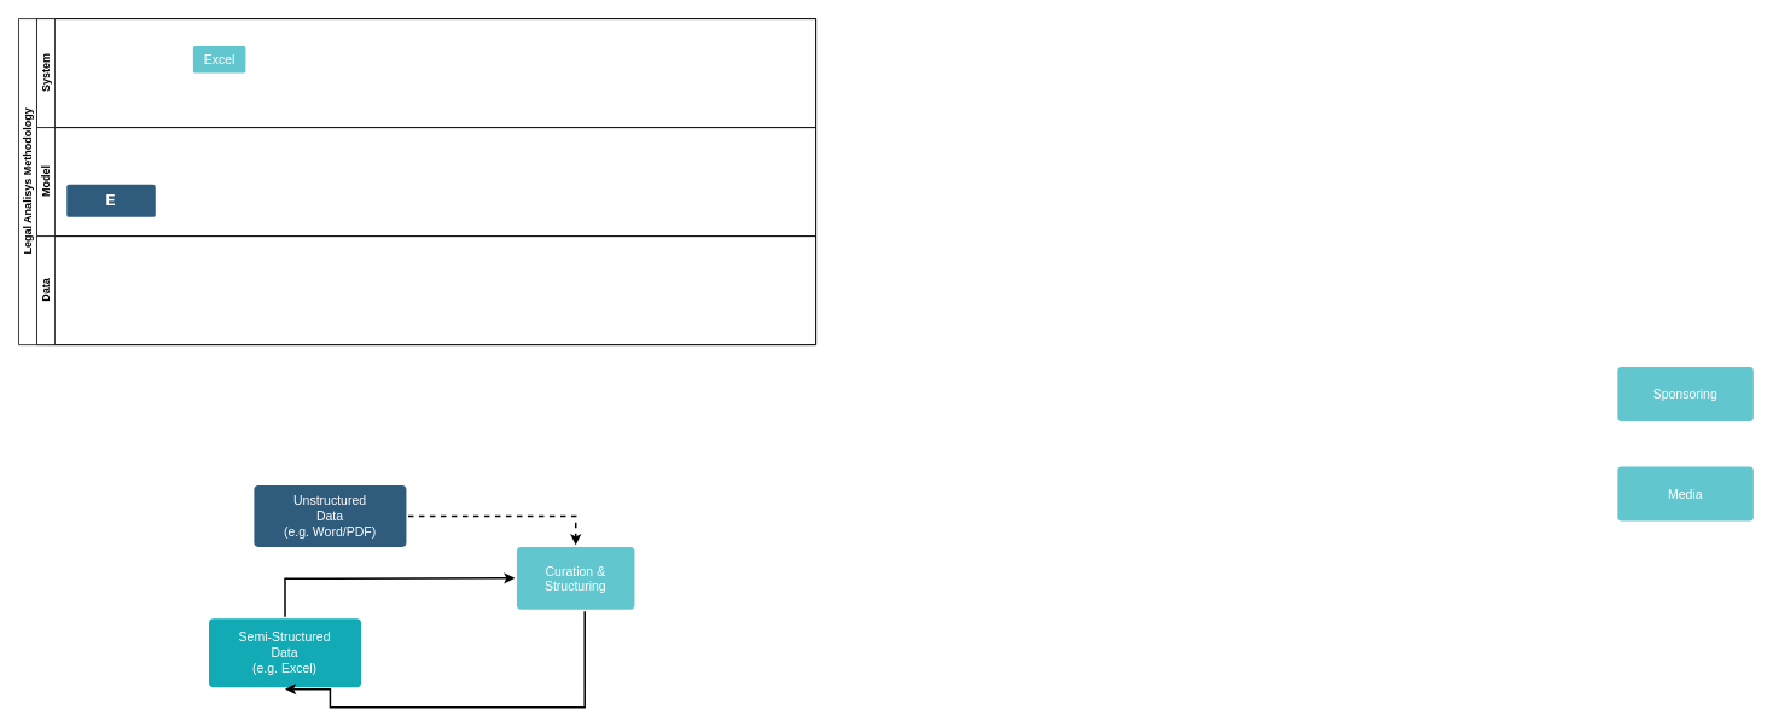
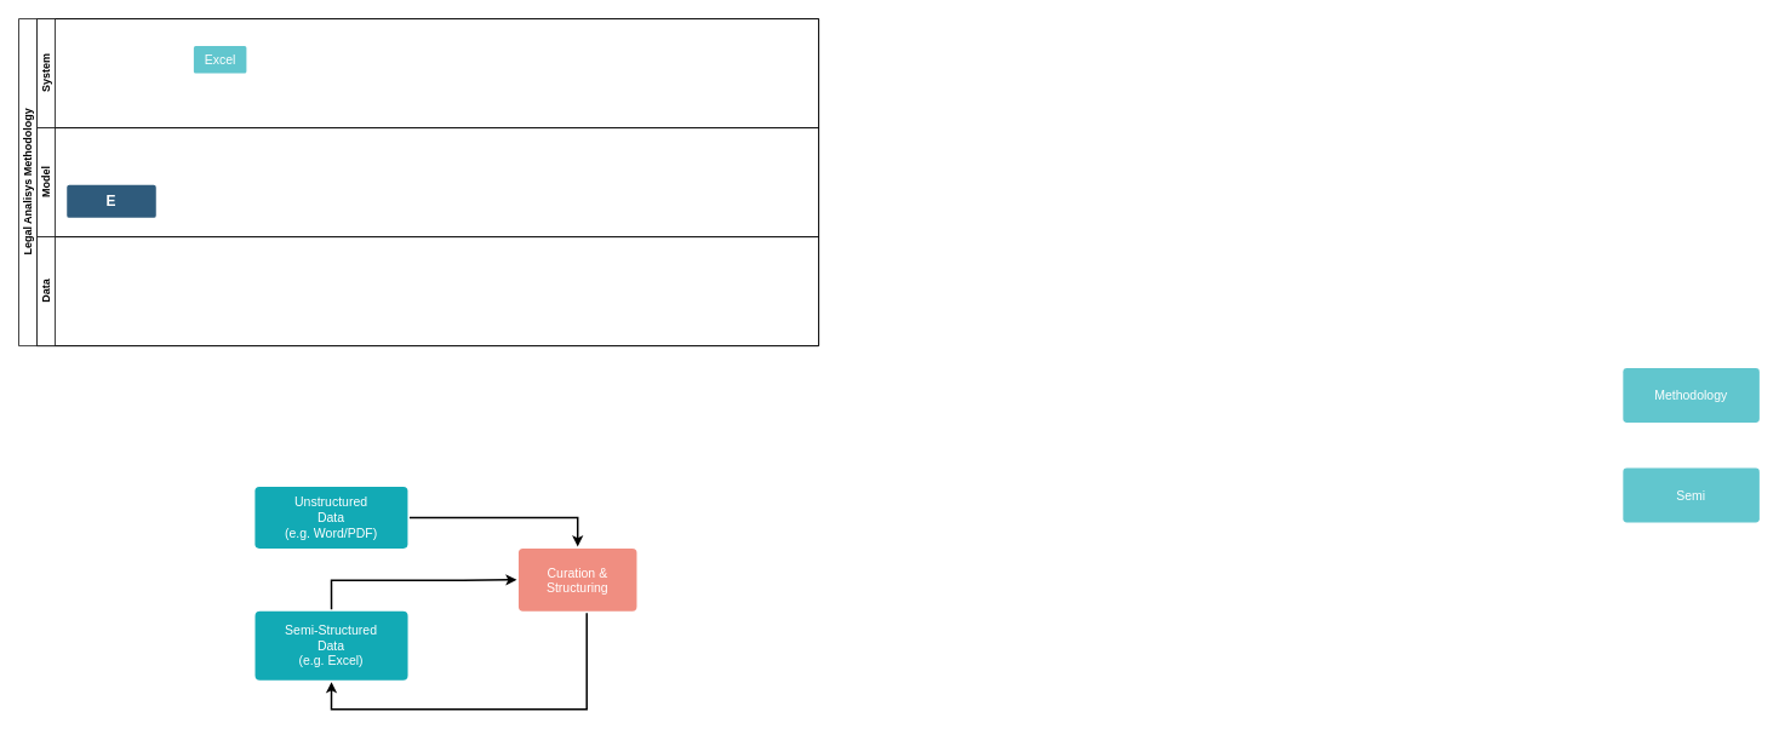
  <mxCell id="0" />
  <mxCell id="1" parent="0" />
- <mxCell id="2" value="Media" style="rounded=1;whiteSpace=wrap;html=1;shadow=0;labelBackgroundColor=none;strokeColor=none;strokeWidth=3;fillColor=#61c6ce;fontFamily=Helvetica;fontSize=14;fontColor=#FFFFFF;align=center;spacing=5;fontStyle=0;arcSize=7;perimeterSpacing=2;" parent="1" vertex="1"><mxGeometry x="1785" y="514.5" width="150" height="60" as="geometry" /></mxCell>
- <mxCell id="3" value="Sponsoring" style="rounded=1;whiteSpace=wrap;html=1;shadow=0;labelBackgroundColor=none;strokeColor=none;strokeWidth=3;fillColor=#61c6ce;fontFamily=Helvetica;fontSize=14;fontColor=#FFFFFF;align=center;spacing=5;fontStyle=0;arcSize=7;perimeterSpacing=2;" parent="1" vertex="1"><mxGeometry x="1785" y="404.5" width="150" height="60" as="geometry" /></mxCell>
+ <mxCell id="2" value="Semi" style="rounded=1;whiteSpace=wrap;html=1;shadow=0;labelBackgroundColor=none;strokeColor=none;strokeWidth=3;fillColor=#61c6ce;fontFamily=Helvetica;fontSize=14;fontColor=#FFFFFF;align=center;spacing=5;fontStyle=0;arcSize=7;perimeterSpacing=2;" parent="1" vertex="1"><mxGeometry x="1785" y="514.5" width="150" height="60" as="geometry" /></mxCell>
+ <mxCell id="3" value="Methodology" style="rounded=1;whiteSpace=wrap;html=1;shadow=0;labelBackgroundColor=none;strokeColor=none;strokeWidth=3;fillColor=#61c6ce;fontFamily=Helvetica;fontSize=14;fontColor=#FFFFFF;align=center;spacing=5;fontStyle=0;arcSize=7;perimeterSpacing=2;" parent="1" vertex="1"><mxGeometry x="1785" y="404.5" width="150" height="60" as="geometry" /></mxCell>
  <mxCell id="4" value="Legal Analisys Methodology" style="swimlane;html=1;childLayout=stackLayout;resizeParent=1;resizeParentMax=0;horizontal=0;startSize=20;horizontalStack=0;" vertex="1" parent="1"><mxGeometry x="20.147" y="20" width="880" height="360" as="geometry" /></mxCell>
  <mxCell id="5" value="System" style="swimlane;html=1;startSize=20;horizontal=0;" vertex="1" parent="4"><mxGeometry x="20" width="860" height="120" as="geometry" /></mxCell>
  <mxCell id="6" value="Excel" style="rounded=1;whiteSpace=wrap;html=1;shadow=0;labelBackgroundColor=none;strokeColor=none;strokeWidth=3;fillColor=#61c6ce;fontFamily=Helvetica;fontSize=14;fontColor=#FFFFFF;align=center;spacing=5;fontStyle=0;arcSize=7;perimeterSpacing=2;" parent="5" vertex="1"><mxGeometry x="172.5" y="30" width="58" height="30" as="geometry" /></mxCell>
  <mxCell id="7" value="Model&lt;br&gt;" style="swimlane;html=1;startSize=20;horizontal=0;" vertex="1" parent="4"><mxGeometry x="20" y="120" width="860" height="120" as="geometry" /></mxCell>
  <mxCell id="8" value="E" style="rounded=1;whiteSpace=wrap;html=1;shadow=0;labelBackgroundColor=none;strokeColor=none;strokeWidth=3;fillColor=#2F5B7C;fontFamily=Helvetica;fontSize=16;fontColor=#FFFFFF;align=center;fontStyle=1;spacing=5;arcSize=7;perimeterSpacing=2;" vertex="1" parent="7"><mxGeometry x="33" y="63" width="98" height="36" as="geometry" /></mxCell>
  <mxCell id="9" value="Data" style="swimlane;html=1;startSize=20;horizontal=0;" vertex="1" parent="4"><mxGeometry x="20" y="240" width="860" height="120" as="geometry" /></mxCell>
  <mxCell id="10" style="edgeStyle=orthogonalEdgeStyle;rounded=0;orthogonalLoop=1;jettySize=auto;html=1;entryX=0;entryY=0.5;entryDx=0;entryDy=0;strokeWidth=2;exitX=0.5;exitY=0;exitDx=0;exitDy=0;" edge="1" parent="1" source="11" target="15"><mxGeometry relative="1" as="geometry"><Array as="points"><mxPoint x="364" y="638" /><mxPoint x="509" y="638" /></Array></mxGeometry></mxCell>
- <mxCell id="11" value="&lt;span style=&quot;font-weight: normal&quot;&gt;Semi-Structured&lt;br&gt;Data&lt;br&gt;(e.g. Excel)&lt;/span&gt;&lt;br&gt;" style="rounded=1;whiteSpace=wrap;html=1;shadow=0;labelBackgroundColor=none;strokeColor=none;strokeWidth=3;fillColor=#12aab5;fontFamily=Helvetica;fontSize=14;fontColor=#FFFFFF;align=center;spacing=5;fontStyle=1;arcSize=7;perimeterSpacing=2;" vertex="1" parent="1"><mxGeometry x="230.147" y="682" width="168" height="76" as="geometry" /></mxCell>
- <mxCell id="12" style="edgeStyle=orthogonalEdgeStyle;rounded=0;orthogonalLoop=1;jettySize=auto;html=1;strokeWidth=2;exitX=1;exitY=0.5;exitDx=0;exitDy=0;entryX=0.5;entryY=0;entryDx=0;entryDy=0;dashed=1;" edge="1" parent="1" source="13" target="15"><mxGeometry relative="1" as="geometry"><Array as="points"><mxPoint x="635" y="569" /></Array></mxGeometry></mxCell>
- <mxCell id="13" value="&lt;span style=&quot;font-weight: normal&quot;&gt;Unstructured&lt;br&gt;Data&lt;br&gt;(e.g. Word/PDF)&lt;/span&gt;&lt;br&gt;" style="rounded=1;whiteSpace=wrap;html=1;shadow=0;labelBackgroundColor=none;strokeColor=none;strokeWidth=3;fillColor=#2f5b7c;fontFamily=Helvetica;fontSize=14;fontColor=#FFFFFF;align=center;spacing=5;fontStyle=1;arcSize=7;perimeterSpacing=2;" vertex="1" parent="1"><mxGeometry x="280" y="535" width="168" height="68" as="geometry" /></mxCell>
+ <mxCell id="11" value="&lt;span style=&quot;font-weight: normal&quot;&gt;Semi-Structured&lt;br&gt;Data&lt;br&gt;(e.g. Excel)&lt;/span&gt;&lt;br&gt;" style="rounded=1;whiteSpace=wrap;html=1;shadow=0;labelBackgroundColor=none;strokeColor=none;strokeWidth=3;fillColor=#12aab5;fontFamily=Helvetica;fontSize=14;fontColor=#FFFFFF;align=center;spacing=5;fontStyle=1;arcSize=7;perimeterSpacing=2;" vertex="1" parent="1"><mxGeometry x="280.147" y="672" width="168" height="76" as="geometry" /></mxCell>
+ <mxCell id="12" style="edgeStyle=orthogonalEdgeStyle;rounded=0;orthogonalLoop=1;jettySize=auto;html=1;strokeWidth=2;exitX=1;exitY=0.5;exitDx=0;exitDy=0;entryX=0.5;entryY=0;entryDx=0;entryDy=0;" edge="1" parent="1" source="13" target="15"><mxGeometry relative="1" as="geometry"><Array as="points"><mxPoint x="635" y="569" /></Array></mxGeometry></mxCell>
+ <mxCell id="13" value="&lt;span style=&quot;font-weight: normal&quot;&gt;Unstructured&lt;br&gt;Data&lt;br&gt;(e.g. Word/PDF)&lt;/span&gt;&lt;br&gt;" style="rounded=1;whiteSpace=wrap;html=1;shadow=0;labelBackgroundColor=none;strokeColor=none;strokeWidth=3;fillColor=#12aab5;fontFamily=Helvetica;fontSize=14;fontColor=#FFFFFF;align=center;spacing=5;fontStyle=1;arcSize=7;perimeterSpacing=2;" vertex="1" parent="1"><mxGeometry x="280" y="535" width="168" height="68" as="geometry" /></mxCell>
  <mxCell id="14" style="edgeStyle=orthogonalEdgeStyle;rounded=0;orthogonalLoop=1;jettySize=auto;html=1;entryX=0.5;entryY=1;entryDx=0;entryDy=0;strokeWidth=2;" edge="1" parent="1" source="15" target="11"><mxGeometry relative="1" as="geometry"><Array as="points"><mxPoint x="645" y="780" /><mxPoint x="364" y="780" /></Array></mxGeometry></mxCell>
- <mxCell id="15" value="Curation &amp;amp; Structuring" style="rounded=1;whiteSpace=wrap;html=1;shadow=0;labelBackgroundColor=none;strokeColor=none;strokeWidth=3;fillColor=#61c6ce;fontFamily=Helvetica;fontSize=14;fontColor=#FFFFFF;align=center;spacing=5;fontStyle=0;arcSize=7;perimeterSpacing=2;" vertex="1" parent="1"><mxGeometry x="570" y="603" width="130" height="69" as="geometry" /></mxCell>
+ <mxCell id="15" value="Curation &amp;amp; Structuring" style="rounded=1;whiteSpace=wrap;html=1;shadow=0;labelBackgroundColor=none;strokeColor=none;strokeWidth=3;fillColor=#f08e81;fontFamily=Helvetica;fontSize=14;fontColor=#FFFFFF;align=center;spacing=5;fontStyle=0;arcSize=7;perimeterSpacing=2;" vertex="1" parent="1"><mxGeometry x="570" y="603" width="130" height="69" as="geometry" /></mxCell>
